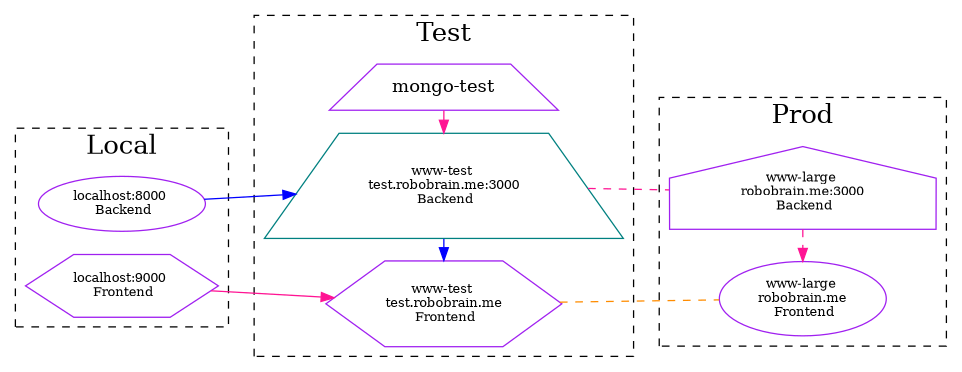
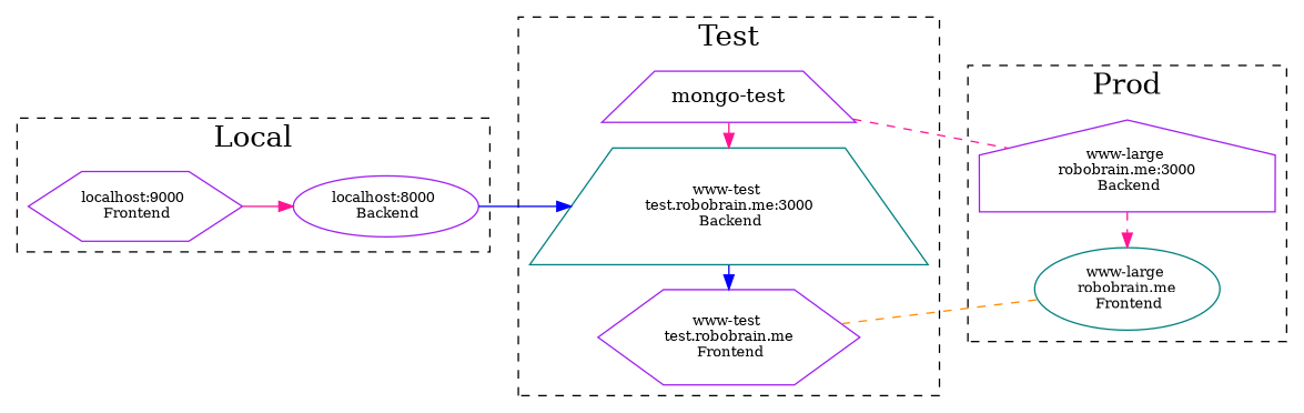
  digraph {
    rankdir=LR
    node [color=purple fontsize=10 shape=ellipse]
    edge [color=deeppink]
    n1 [label="localhost:8000 \n Backend"]
    n2 [constraint=false label="localhost:9000 \n Frontend" shape=hexagon]
    n3 [label="mongo-test" shape=trapezium fontsize=""]
    n4 [color=teal label="www-test \n test.robobrain.me:3000 \n Backend" shape=trapezium]
    n5 [label="www-test \n test.robobrain.me \n Frontend" shape=hexagon]
    n6 [label="www-large \n robobrain.me:3000 \n Backend" shape=house]
-   n7 [label="www-large \n robobrain.me \n Frontend"]
+   n7 [color=teal label="www-large \n robobrain.me \n Frontend"]
    subgraph cluster_1 {
      fontsize=20
      label=Local
      rank=same
      style=dashed
      n1
      n2
    }
    subgraph cluster_2 {
      fontsize=20
      label=Test
      rank=same
      style=dashed
      n3
      n4
      n5
    }
    subgraph cluster_3 {
      fontsize=20
      label=Prod
      rank=same
      style=dashed
      n6
      n7
    }
    n1 -> n4 [color=blue]
-   n2 -> n5
+   n2 -> n1
    n3 -> n4 [constraint=false]
    n4 -> n5 [color=blue constraint=false]
-   n4 -> n6 [arrowhead=none style=dashed]
+   n3 -> n6 [arrowhead=none style=dashed]
    n5 -> n7 [arrowhead=none color=darkorange style=dashed]
    n6 -> n7 [constraint=false style=dashed]
  }
